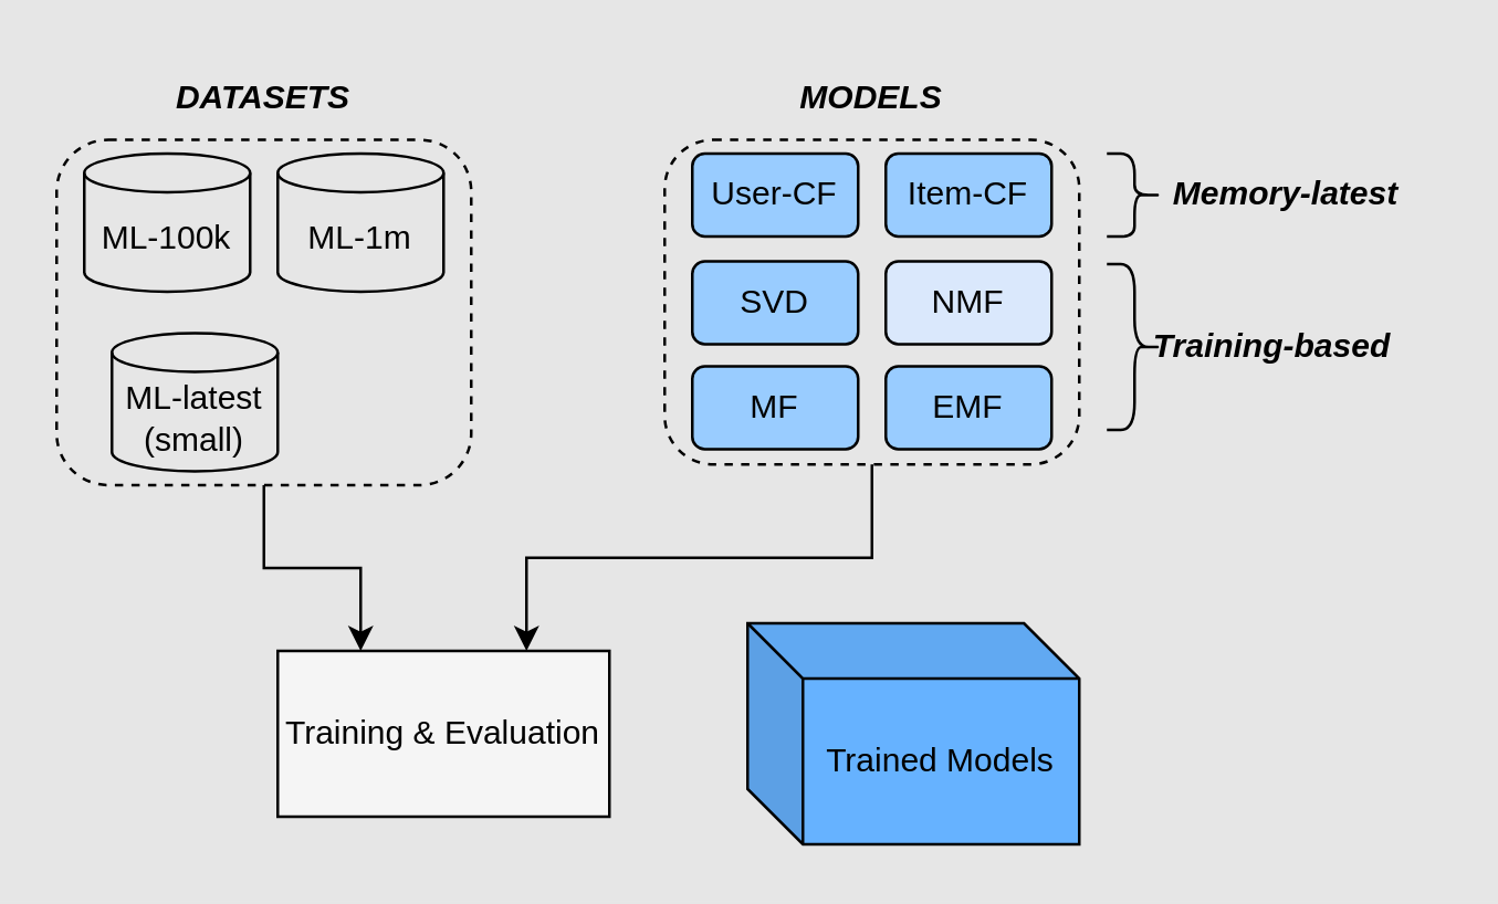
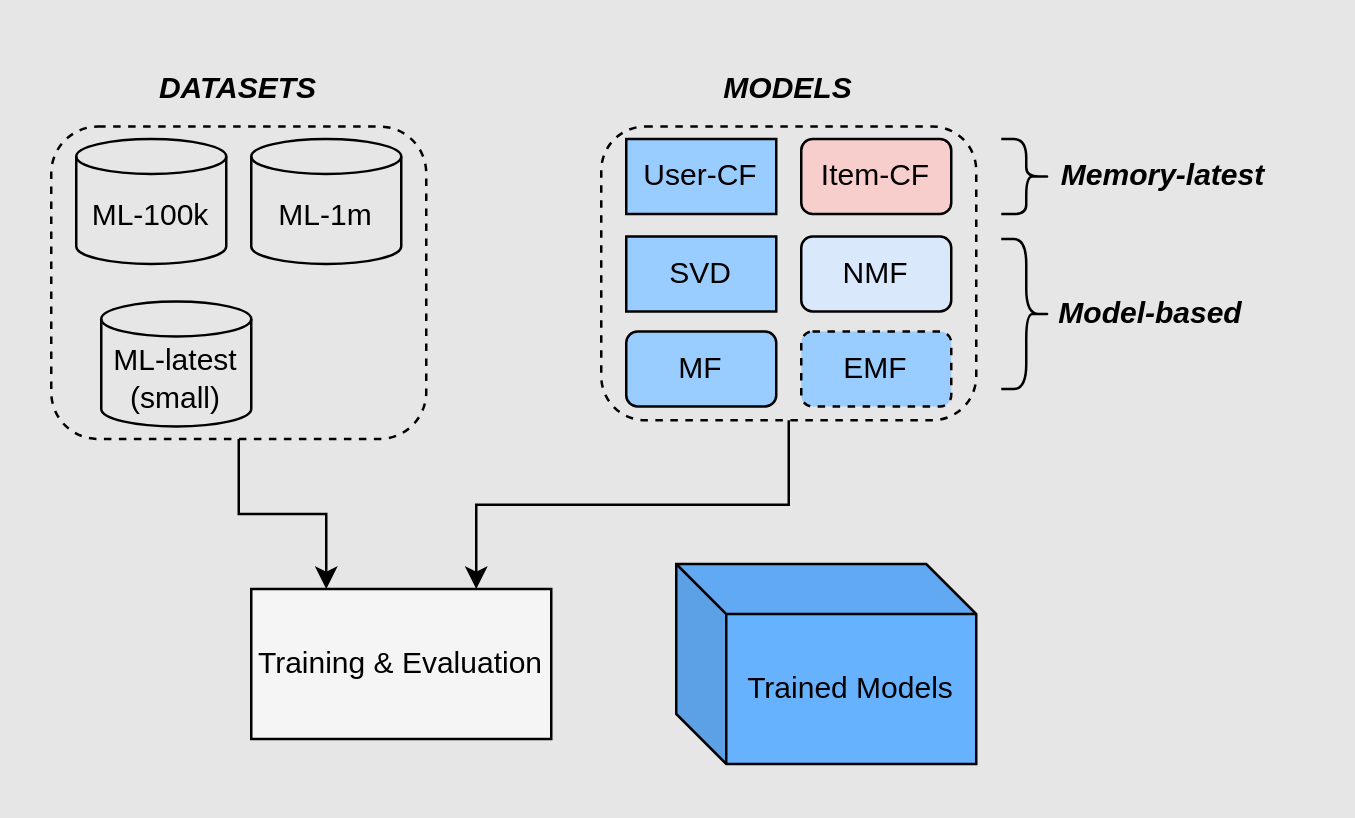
  <mxCell id="0" />
  <mxCell id="1" parent="0" />
  <mxCell id="2" style="edgeStyle=orthogonalEdgeStyle;rounded=0;orthogonalLoop=1;jettySize=auto;html=1;exitX=0.5;exitY=1;exitDx=0;exitDy=0;entryX=0.75;entryY=0;entryDx=0;entryDy=0;" edge="1" parent="1" source="3" target="21"><mxGeometry relative="1" as="geometry" /></mxCell>
  <mxCell id="3" value="" style="rounded=1;whiteSpace=wrap;html=1;fillColor=none;dashed=1;" vertex="1" parent="1"><mxGeometry x="240" y="50" width="150" height="117.5" as="geometry" /></mxCell>
  <mxCell id="4" style="edgeStyle=orthogonalEdgeStyle;rounded=0;orthogonalLoop=1;jettySize=auto;html=1;exitX=0.5;exitY=1;exitDx=0;exitDy=0;entryX=0.25;entryY=0;entryDx=0;entryDy=0;" edge="1" parent="1" source="5" target="21"><mxGeometry relative="1" as="geometry" /></mxCell>
  <mxCell id="5" value="" style="rounded=1;whiteSpace=wrap;html=1;fillColor=none;dashed=1;" vertex="1" parent="1"><mxGeometry x="20" y="50" width="150" height="125" as="geometry" /></mxCell>
  <mxCell id="6" value="ML-100k" style="shape=cylinder3;whiteSpace=wrap;html=1;boundedLbl=1;backgroundOutline=1;size=7;fillColor=none;" vertex="1" parent="1"><mxGeometry x="30" y="55" width="60" height="50" as="geometry" /></mxCell>
  <mxCell id="7" value="ML-1m" style="shape=cylinder3;whiteSpace=wrap;html=1;boundedLbl=1;backgroundOutline=1;size=7;fillColor=none;" vertex="1" parent="1"><mxGeometry x="100" y="55" width="60" height="50" as="geometry" /></mxCell>
  <mxCell id="8" value="ML-latest&lt;br&gt;(small)" style="shape=cylinder3;whiteSpace=wrap;html=1;boundedLbl=1;backgroundOutline=1;size=7;fillColor=none;" vertex="1" parent="1"><mxGeometry x="40" y="120" width="60" height="50" as="geometry" /></mxCell>
  <mxCell id="9" value="DATASETS" style="text;html=1;strokeColor=none;fillColor=none;align=center;verticalAlign=middle;whiteSpace=wrap;rounded=0;dashed=1;fontStyle=3" vertex="1" parent="1"><mxGeometry x="65" y="20" width="60" height="30" as="geometry" /></mxCell>
- <mxCell id="10" value="SVD" style="rounded=1;whiteSpace=wrap;html=1;fillColor=#99CCFF;" vertex="1" parent="1"><mxGeometry x="250" y="94" width="60" height="30" as="geometry" /></mxCell>
+ <mxCell id="10" value="SVD" style="whiteSpace=wrap;html=1;fillColor=#99CCFF;rounded=0;" vertex="1" parent="1"><mxGeometry x="250" y="94" width="60" height="30" as="geometry" /></mxCell>
  <mxCell id="11" value="MF" style="rounded=1;whiteSpace=wrap;html=1;fillColor=#99CCFF;" vertex="1" parent="1"><mxGeometry x="250" y="132" width="60" height="30" as="geometry" /></mxCell>
- <mxCell id="12" value="EMF" style="rounded=1;whiteSpace=wrap;html=1;fillColor=#99CCFF;" vertex="1" parent="1"><mxGeometry x="320" y="132" width="60" height="30" as="geometry" /></mxCell>
+ <mxCell id="12" value="EMF" style="rounded=1;whiteSpace=wrap;html=1;fillColor=#99CCFF;dashed=1;" vertex="1" parent="1"><mxGeometry x="320" y="132" width="60" height="30" as="geometry" /></mxCell>
  <mxCell id="13" value="NMF" style="rounded=1;whiteSpace=wrap;html=1;fillColor=#dae8fc;" vertex="1" parent="1"><mxGeometry x="320" y="94" width="60" height="30" as="geometry" /></mxCell>
  <mxCell id="14" value="Memory-latest" style="text;html=1;strokeColor=none;fillColor=none;align=center;verticalAlign=middle;whiteSpace=wrap;rounded=0;dashed=1;fontStyle=3" vertex="1" parent="1"><mxGeometry x="410" y="55" width="110" height="30" as="geometry" /></mxCell>
- <mxCell id="15" value="Training-based" style="text;html=1;strokeColor=none;fillColor=none;align=center;verticalAlign=middle;whiteSpace=wrap;rounded=0;dashed=1;fontStyle=3" vertex="1" parent="1"><mxGeometry x="400" y="110" width="120" height="30" as="geometry" /></mxCell>
+ <mxCell id="15" value="Model-based" style="text;html=1;strokeColor=none;fillColor=none;align=center;verticalAlign=middle;whiteSpace=wrap;rounded=0;dashed=1;fontStyle=3" vertex="1" parent="1"><mxGeometry x="400" y="110" width="120" height="30" as="geometry" /></mxCell>
  <mxCell id="16" value="MODELS" style="text;html=1;strokeColor=none;fillColor=none;align=center;verticalAlign=middle;whiteSpace=wrap;rounded=0;dashed=1;fontStyle=3" vertex="1" parent="1"><mxGeometry x="240" y="20" width="150" height="30" as="geometry" /></mxCell>
- <mxCell id="17" value="User-CF" style="rounded=1;whiteSpace=wrap;html=1;fillColor=#99CCFF;" vertex="1" parent="1"><mxGeometry x="250" y="55" width="60" height="30" as="geometry" /></mxCell>
- <mxCell id="18" value="Item-CF" style="rounded=1;whiteSpace=wrap;html=1;fillColor=#99CCFF;" vertex="1" parent="1"><mxGeometry x="320" y="55" width="60" height="30" as="geometry" /></mxCell>
+ <mxCell id="17" value="User-CF" style="whiteSpace=wrap;html=1;fillColor=#99CCFF;rounded=0;" vertex="1" parent="1"><mxGeometry x="250" y="55" width="60" height="30" as="geometry" /></mxCell>
+ <mxCell id="18" value="Item-CF" style="rounded=1;whiteSpace=wrap;html=1;fillColor=#f8cecc;" vertex="1" parent="1"><mxGeometry x="320" y="55" width="60" height="30" as="geometry" /></mxCell>
  <mxCell id="19" value="" style="shape=curlyBracket;whiteSpace=wrap;html=1;rounded=1;flipH=1;fillColor=none;" vertex="1" parent="1"><mxGeometry x="400" y="55" width="20" height="30" as="geometry" /></mxCell>
  <mxCell id="20" value="" style="shape=curlyBracket;whiteSpace=wrap;html=1;rounded=1;flipH=1;fillColor=none;" vertex="1" parent="1"><mxGeometry x="400" y="95" width="20" height="60" as="geometry" /></mxCell>
  <mxCell id="21" value="Training &amp;amp; Evaluation" style="rounded=0;whiteSpace=wrap;html=1;fillColor=#f5f5f5;" vertex="1" parent="1"><mxGeometry x="100" y="235" width="120" height="60" as="geometry" /></mxCell>
  <mxCell id="22" value="Trained Models" style="shape=cube;whiteSpace=wrap;html=1;boundedLbl=1;backgroundOutline=1;darkOpacity=0.05;darkOpacity2=0.1;fillColor=#66B2FF;" vertex="1" parent="1"><mxGeometry x="270" y="225" width="120" height="80" as="geometry" /></mxCell>
